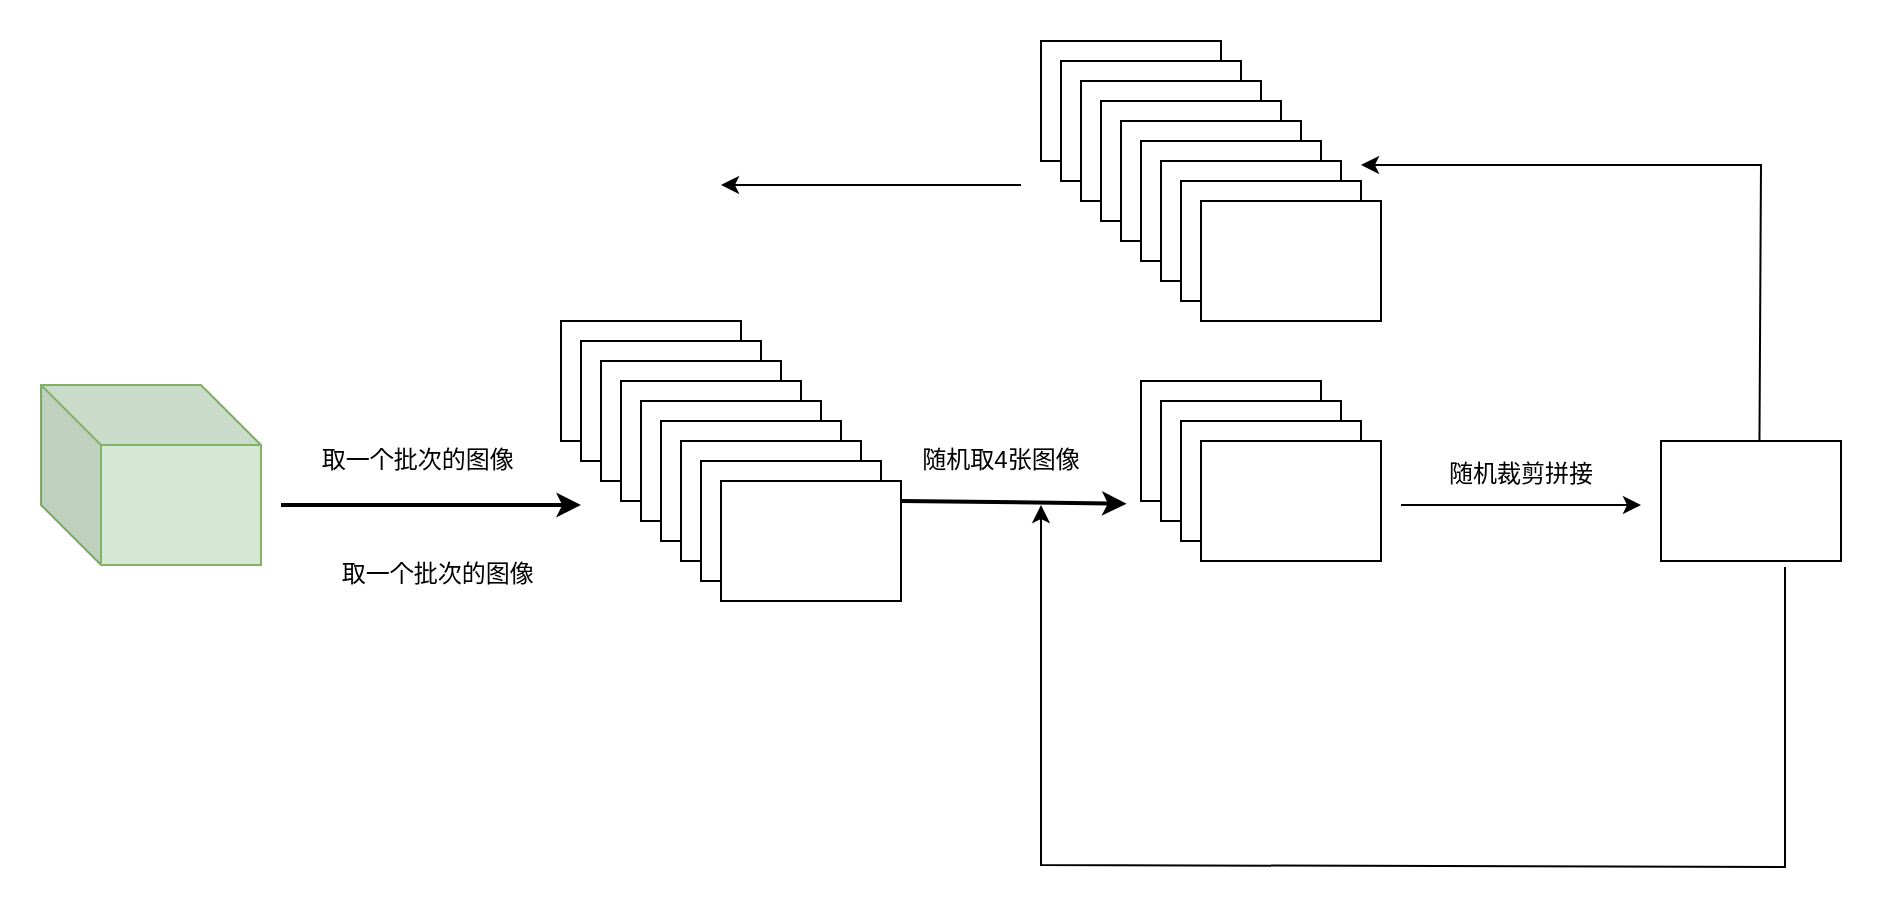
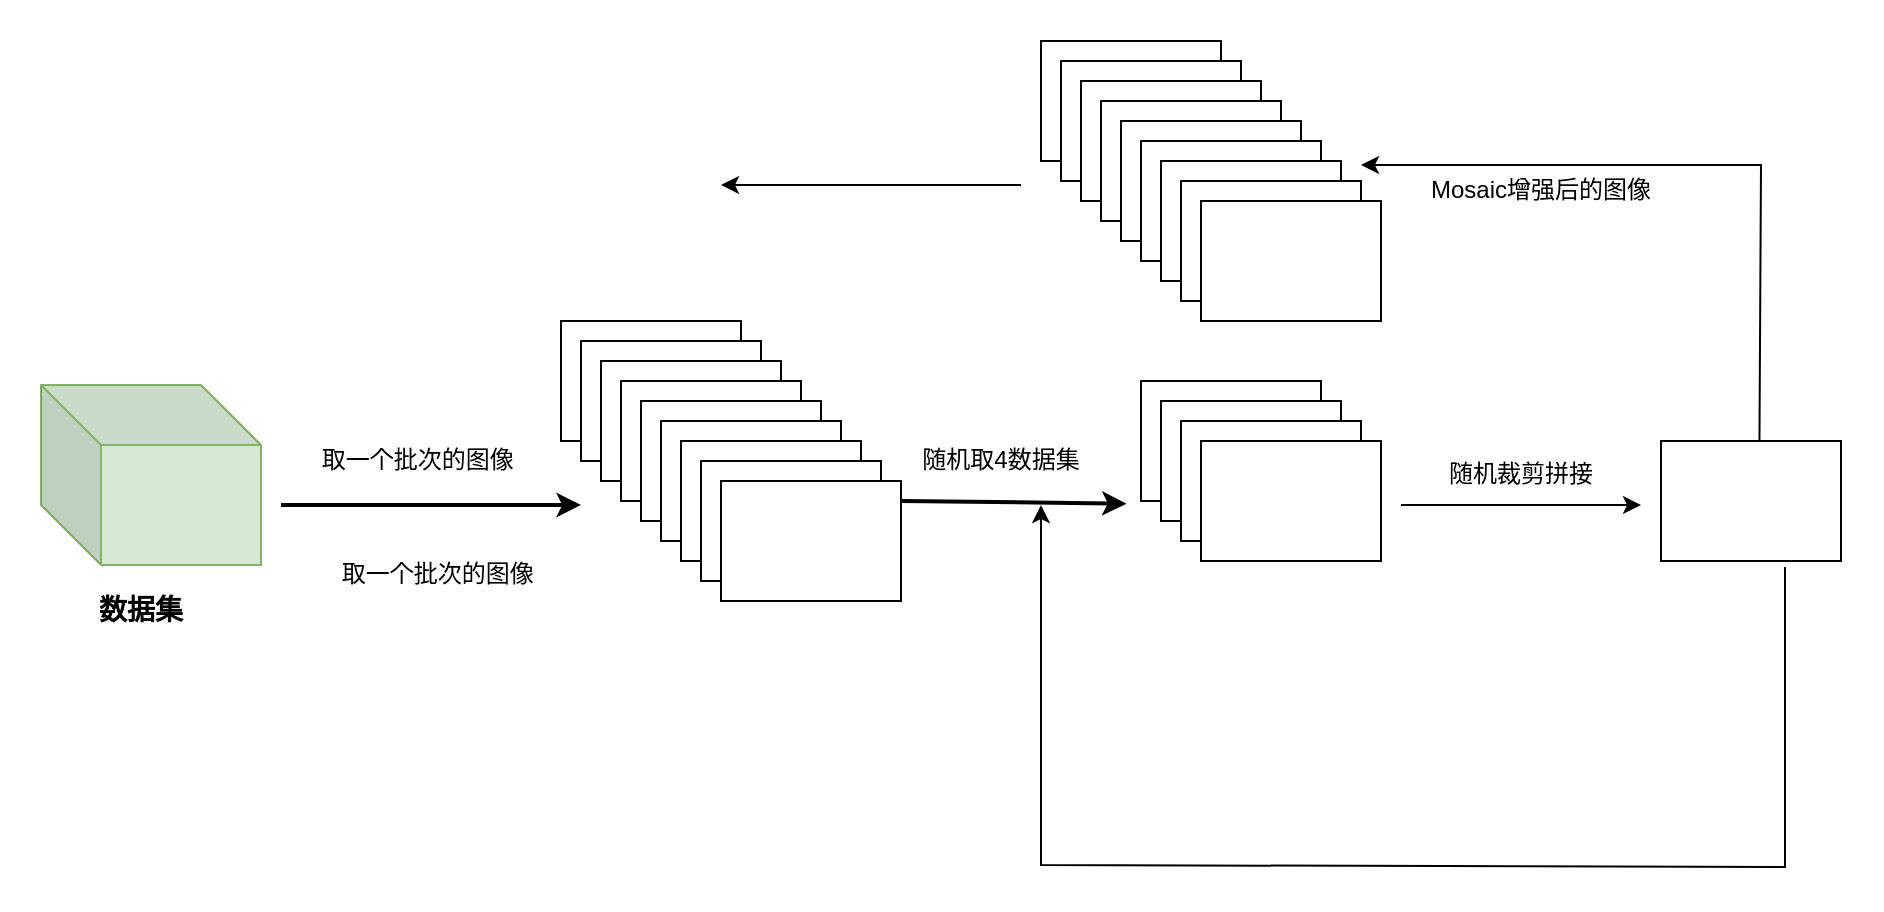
  <mxCell id="0" />
  <mxCell id="1" parent="0" />
  <mxCell id="2" value="" style="shape=cube;whiteSpace=wrap;html=1;boundedLbl=1;backgroundOutline=1;darkOpacity=0.05;darkOpacity2=0.1;size=30;fillColor=#d5e8d4;strokeColor=#82b366;" vertex="1" parent="1"><mxGeometry x="20" y="192" width="110" height="90" as="geometry" /></mxCell>
+ <mxCell id="3" value="&lt;font style=&quot;font-size: 14px;&quot;&gt;&lt;b&gt;数据集&lt;/b&gt;&lt;/font&gt;" style="text;html=1;align=center;verticalAlign=middle;resizable=0;points=[];autosize=1;strokeColor=none;fillColor=none;" vertex="1" parent="1"><mxGeometry x="35" y="290" width="70" height="30" as="geometry" /></mxCell>
  <mxCell id="4" value="" style="endArrow=classic;html=1;rounded=0;strokeWidth=2;" edge="1" parent="1"><mxGeometry width="50" height="50" relative="1" as="geometry"><mxPoint x="140" y="252" as="sourcePoint" /><mxPoint x="290" y="252" as="targetPoint" /></mxGeometry></mxCell>
  <mxCell id="5" value="取一个批次的图像&amp;nbsp;" style="text;html=1;align=center;verticalAlign=middle;resizable=0;points=[];autosize=1;strokeColor=none;fillColor=none;" vertex="1" parent="1"><mxGeometry x="150" y="215" width="120" height="30" as="geometry" /></mxCell>
  <mxCell id="6" value="" style="endArrow=classic;html=1;rounded=0;strokeWidth=2;entryX=1.028;entryY=0.044;entryDx=0;entryDy=0;entryPerimeter=0;" edge="1" parent="1"><mxGeometry width="50" height="50" relative="1" as="geometry"><mxPoint x="450" y="250" as="sourcePoint" /><mxPoint x="562.8" y="251.32" as="targetPoint" /></mxGeometry></mxCell>
  <mxCell id="7" value="" style="rounded=0;whiteSpace=wrap;html=1;" vertex="1" parent="1"><mxGeometry x="280" y="160" width="90" height="60" as="geometry" /></mxCell>
  <mxCell id="8" value="" style="rounded=0;whiteSpace=wrap;html=1;" vertex="1" parent="1"><mxGeometry x="290" y="170" width="90" height="60" as="geometry" /></mxCell>
  <mxCell id="9" value="" style="rounded=0;whiteSpace=wrap;html=1;" vertex="1" parent="1"><mxGeometry x="300" y="180" width="90" height="60" as="geometry" /></mxCell>
  <mxCell id="10" value="" style="rounded=0;whiteSpace=wrap;html=1;" vertex="1" parent="1"><mxGeometry x="310" y="190" width="90" height="60" as="geometry" /></mxCell>
  <mxCell id="11" value="" style="rounded=0;whiteSpace=wrap;html=1;" vertex="1" parent="1"><mxGeometry x="320" y="200" width="90" height="60" as="geometry" /></mxCell>
  <mxCell id="12" value="" style="rounded=0;whiteSpace=wrap;html=1;" vertex="1" parent="1"><mxGeometry x="330" y="210" width="90" height="60" as="geometry" /></mxCell>
  <mxCell id="13" value="" style="rounded=0;whiteSpace=wrap;html=1;" vertex="1" parent="1"><mxGeometry x="340" y="220" width="90" height="60" as="geometry" /></mxCell>
  <mxCell id="14" value="" style="rounded=0;whiteSpace=wrap;html=1;" vertex="1" parent="1"><mxGeometry x="350" y="230" width="90" height="60" as="geometry" /></mxCell>
  <mxCell id="15" value="" style="rounded=0;whiteSpace=wrap;html=1;" vertex="1" parent="1"><mxGeometry x="570" y="190" width="90" height="60" as="geometry" /></mxCell>
  <mxCell id="16" value="" style="rounded=0;whiteSpace=wrap;html=1;" vertex="1" parent="1"><mxGeometry x="580" y="200" width="90" height="60" as="geometry" /></mxCell>
  <mxCell id="17" value="" style="rounded=0;whiteSpace=wrap;html=1;" vertex="1" parent="1"><mxGeometry x="590" y="210" width="90" height="60" as="geometry" /></mxCell>
  <mxCell id="18" value="" style="rounded=0;whiteSpace=wrap;html=1;" vertex="1" parent="1"><mxGeometry x="600" y="220" width="90" height="60" as="geometry" /></mxCell>
  <mxCell id="19" value="" style="endArrow=classic;html=1;rounded=0;" edge="1" parent="1"><mxGeometry width="50" height="50" relative="1" as="geometry"><mxPoint x="700" y="252" as="sourcePoint" /><mxPoint x="820" y="252" as="targetPoint" /></mxGeometry></mxCell>
  <mxCell id="20" value="随机裁剪拼接" style="text;html=1;align=center;verticalAlign=middle;resizable=0;points=[];autosize=1;strokeColor=none;fillColor=none;" vertex="1" parent="1"><mxGeometry x="710" y="222" width="100" height="30" as="geometry" /></mxCell>
  <mxCell id="21" value="" style="rounded=0;whiteSpace=wrap;html=1;" vertex="1" parent="1"><mxGeometry x="830" y="220" width="90" height="60" as="geometry" /></mxCell>
  <mxCell id="22" value="" style="endArrow=classic;html=1;rounded=0;entryX=0.48;entryY=0.033;entryDx=0;entryDy=0;entryPerimeter=0;" edge="1" parent="1"><mxGeometry width="50" height="50" relative="1" as="geometry"><mxPoint x="892" y="283.01" as="sourcePoint" /><mxPoint x="520" y="252" as="targetPoint" /><Array as="points"><mxPoint x="892" y="433.01" /><mxPoint x="520" y="432" /></Array></mxGeometry></mxCell>
  <mxCell id="23" value="" style="endArrow=classic;html=1;rounded=0;exitX=0.547;exitY=0;exitDx=0;exitDy=0;exitPerimeter=0;" edge="1" parent="1" source="21"><mxGeometry width="50" height="50" relative="1" as="geometry"><mxPoint x="880" y="182" as="sourcePoint" /><mxPoint x="680" y="82" as="targetPoint" /><Array as="points"><mxPoint x="880" y="82" /></Array></mxGeometry></mxCell>
- <mxCell id="24" value="随机取4张图像" style="text;html=1;align=center;verticalAlign=middle;resizable=0;points=[];autosize=1;strokeColor=none;fillColor=none;" vertex="1" parent="1"><mxGeometry x="450" y="215" width="100" height="30" as="geometry" /></mxCell>
+ <mxCell id="24" value="随机取4数据集" style="text;html=1;align=center;verticalAlign=middle;resizable=0;points=[];autosize=1;strokeColor=none;fillColor=none;" vertex="1" parent="1"><mxGeometry x="450" y="215" width="100" height="30" as="geometry" /></mxCell>
+ <mxCell id="25" value="Mosaic增强后的图像" style="text;html=1;align=center;verticalAlign=middle;resizable=0;points=[];autosize=1;strokeColor=none;fillColor=none;" vertex="1" parent="1"><mxGeometry x="705" y="80" width="130" height="30" as="geometry" /></mxCell>
  <mxCell id="26" value="取一个批次的图像&amp;nbsp;" style="text;html=1;align=center;verticalAlign=middle;resizable=0;points=[];autosize=1;strokeColor=none;fillColor=none;" vertex="1" parent="1"><mxGeometry x="160" y="272" width="120" height="30" as="geometry" /></mxCell>
  <mxCell id="27" value="" style="rounded=0;whiteSpace=wrap;html=1;" vertex="1" parent="1"><mxGeometry x="290" y="170" width="90" height="60" as="geometry" /></mxCell>
  <mxCell id="28" value="" style="rounded=0;whiteSpace=wrap;html=1;" vertex="1" parent="1"><mxGeometry x="300" y="180" width="90" height="60" as="geometry" /></mxCell>
  <mxCell id="29" value="" style="rounded=0;whiteSpace=wrap;html=1;" vertex="1" parent="1"><mxGeometry x="310" y="190" width="90" height="60" as="geometry" /></mxCell>
  <mxCell id="30" value="" style="rounded=0;whiteSpace=wrap;html=1;" vertex="1" parent="1"><mxGeometry x="320" y="200" width="90" height="60" as="geometry" /></mxCell>
  <mxCell id="31" value="" style="rounded=0;whiteSpace=wrap;html=1;" vertex="1" parent="1"><mxGeometry x="330" y="210" width="90" height="60" as="geometry" /></mxCell>
  <mxCell id="32" value="" style="rounded=0;whiteSpace=wrap;html=1;" vertex="1" parent="1"><mxGeometry x="340" y="220" width="90" height="60" as="geometry" /></mxCell>
  <mxCell id="33" value="" style="rounded=0;whiteSpace=wrap;html=1;" vertex="1" parent="1"><mxGeometry x="350" y="230" width="90" height="60" as="geometry" /></mxCell>
  <mxCell id="34" value="" style="rounded=0;whiteSpace=wrap;html=1;" vertex="1" parent="1"><mxGeometry x="360" y="240" width="90" height="60" as="geometry" /></mxCell>
  <mxCell id="35" value="" style="rounded=0;whiteSpace=wrap;html=1;" vertex="1" parent="1"><mxGeometry x="520" y="20" width="90" height="60" as="geometry" /></mxCell>
  <mxCell id="36" value="" style="rounded=0;whiteSpace=wrap;html=1;" vertex="1" parent="1"><mxGeometry x="530" y="30" width="90" height="60" as="geometry" /></mxCell>
  <mxCell id="37" value="" style="rounded=0;whiteSpace=wrap;html=1;" vertex="1" parent="1"><mxGeometry x="540" y="40" width="90" height="60" as="geometry" /></mxCell>
  <mxCell id="38" value="" style="rounded=0;whiteSpace=wrap;html=1;" vertex="1" parent="1"><mxGeometry x="550" y="50" width="90" height="60" as="geometry" /></mxCell>
  <mxCell id="39" value="" style="rounded=0;whiteSpace=wrap;html=1;" vertex="1" parent="1"><mxGeometry x="560" y="60" width="90" height="60" as="geometry" /></mxCell>
  <mxCell id="40" value="" style="rounded=0;whiteSpace=wrap;html=1;" vertex="1" parent="1"><mxGeometry x="570" y="70" width="90" height="60" as="geometry" /></mxCell>
  <mxCell id="41" value="" style="rounded=0;whiteSpace=wrap;html=1;" vertex="1" parent="1"><mxGeometry x="580" y="80" width="90" height="60" as="geometry" /></mxCell>
  <mxCell id="42" value="" style="rounded=0;whiteSpace=wrap;html=1;" vertex="1" parent="1"><mxGeometry x="590" y="90" width="90" height="60" as="geometry" /></mxCell>
  <mxCell id="43" value="" style="rounded=0;whiteSpace=wrap;html=1;" vertex="1" parent="1"><mxGeometry x="530" y="30" width="90" height="60" as="geometry" /></mxCell>
  <mxCell id="44" value="" style="rounded=0;whiteSpace=wrap;html=1;" vertex="1" parent="1"><mxGeometry x="540" y="40" width="90" height="60" as="geometry" /></mxCell>
  <mxCell id="45" value="" style="rounded=0;whiteSpace=wrap;html=1;" vertex="1" parent="1"><mxGeometry x="550" y="50" width="90" height="60" as="geometry" /></mxCell>
  <mxCell id="46" value="" style="rounded=0;whiteSpace=wrap;html=1;" vertex="1" parent="1"><mxGeometry x="560" y="60" width="90" height="60" as="geometry" /></mxCell>
  <mxCell id="47" value="" style="rounded=0;whiteSpace=wrap;html=1;" vertex="1" parent="1"><mxGeometry x="570" y="70" width="90" height="60" as="geometry" /></mxCell>
  <mxCell id="48" value="" style="rounded=0;whiteSpace=wrap;html=1;" vertex="1" parent="1"><mxGeometry x="580" y="80" width="90" height="60" as="geometry" /></mxCell>
  <mxCell id="49" value="" style="rounded=0;whiteSpace=wrap;html=1;" vertex="1" parent="1"><mxGeometry x="590" y="90" width="90" height="60" as="geometry" /></mxCell>
  <mxCell id="50" value="" style="rounded=0;whiteSpace=wrap;html=1;" vertex="1" parent="1"><mxGeometry x="600" y="100" width="90" height="60" as="geometry" /></mxCell>
  <mxCell id="51" value="" style="endArrow=classic;html=1;rounded=0;" edge="1" parent="1"><mxGeometry width="50" height="50" relative="1" as="geometry"><mxPoint x="510" y="92" as="sourcePoint" /><mxPoint x="360" y="92" as="targetPoint" /></mxGeometry></mxCell>
